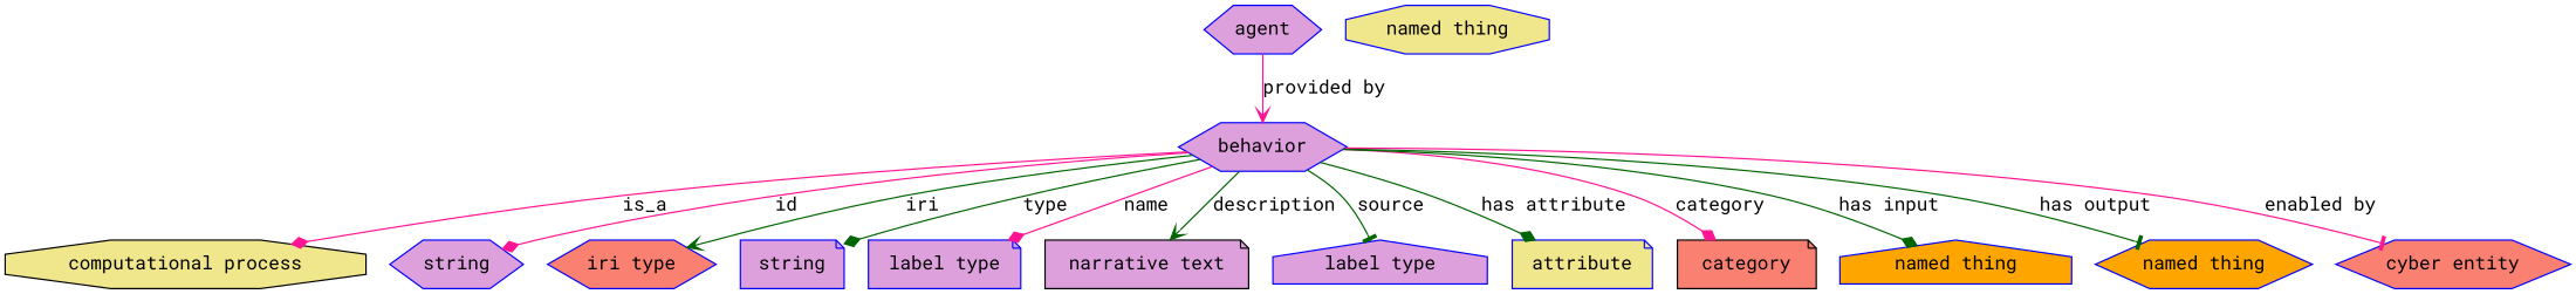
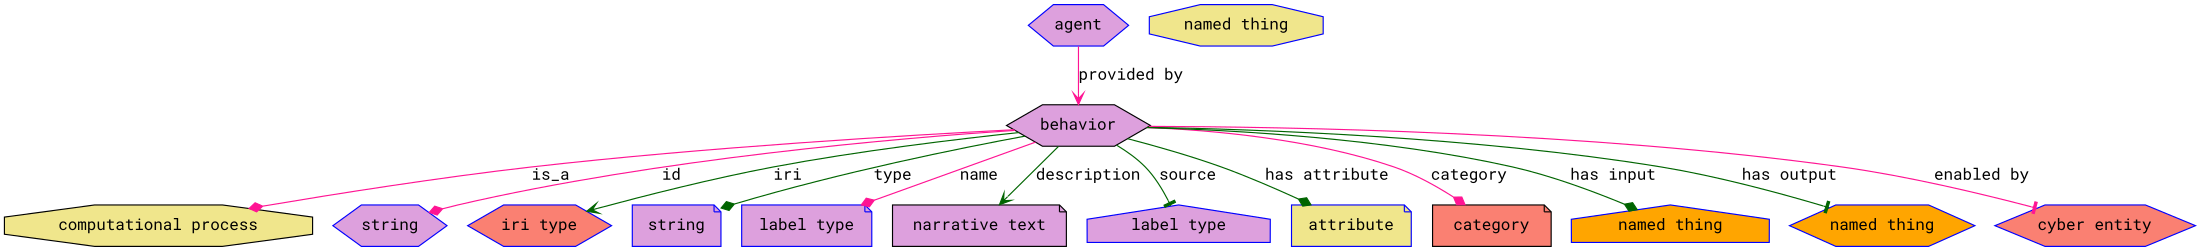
  digraph {
    fontname="Roboto Mono"
    node [fillcolor=plum fontname="Roboto Mono" shape=hexagon style=filled color=blue]
    edge [arrowhead=diamond color=darkgreen fontname="Roboto Mono" style=solid]
-   n1 [height=0.5 label=behavior width=1.4263]
+   n1 [height=0.5 label=behavior width=1.4263 color=""]
    "computational process" [fillcolor=khaki height=0.5 shape=octagon width=3.2136 color=""]
    n3 [height=0.5 label=string width=1.0652]
    n4 [fillcolor=salmon height=0.5 label="iri type" width=1.2277]
    n5 [height=0.5 label=string shape=note width=1.0652]
    n6 [height=0.5 label="label type" shape=note width=1.5707]
    n7 [color=black height=0.5 label="narrative text" shape=note width=2.0943]
    n8 [height=0.5 label="label type" shape=house width=1.5707]
    n9 [fillcolor=khaki height=0.5 label=attribute shape=note width=1.4443]
    category [fillcolor=salmon height=0.5 shape=note width=1.4263 color=""]
    n11 [fillcolor=orange height=0.5 label="named thing" shape=house width=1.9318]
    n12 [fillcolor=orange height=0.5 label="named thing" width=1.9318]
    n13 [fillcolor=salmon height=0.5 label="cyber entity" width=1.8596]
    n14 [height=0.5 label=agent width=1.0291]
    n15 [fillcolor=khaki height=0.5 label="named thing" shape=octagon width=1.9318]
    n1 -> "computational process" [color=deeppink label=is_a style=""]
    n1 -> n3 [color=deeppink label=id]
    n1 -> n4 [arrowhead=vee label=iri]
    n1 -> n5 [label=type]
    n1 -> n6 [color=deeppink label=name]
    n1 -> n7 [arrowhead=vee label=description]
    n1 -> n8 [arrowhead=tee label=source]
    n1 -> n9 [label="has attribute"]
    n1 -> category [color=deeppink label=category]
    n1 -> n11 [label="has input"]
    n1 -> n12 [arrowhead=tee label="has output"]
    n1 -> n13 [arrowhead=tee color=deeppink label="enabled by"]
    n14 -> n1 [arrowhead=vee color=deeppink label="provided by"]
  }
